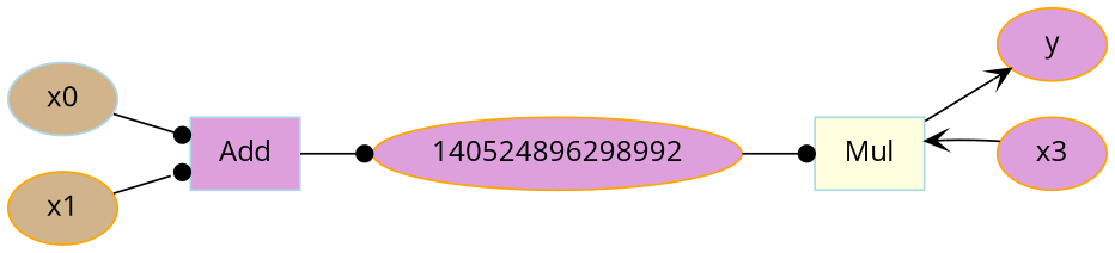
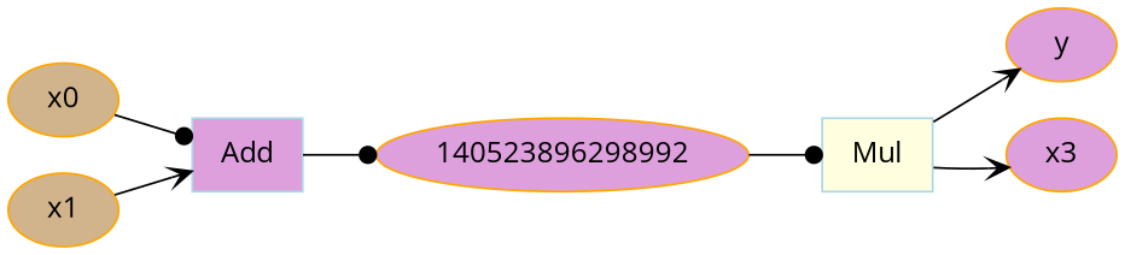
  digraph {
    fontname="Open Sans"
    rankdir=LR
    node [color=orange fillcolor=plum fontname="Open Sans" style=filled]
    edge [arrowhead=vee fontname="Open Sans"]
    n1 [label=y]
    n2 [color=lightblue fillcolor=lightyellow label=Mul shape=box]
-   140523896298992 [label=140524896298992]
+   140523896298992
    n4 [label=x3]
    n5 [color=lightblue label=Add shape=box]
-   n6 [color=lightblue fillcolor=tan label=x0]
+   n6 [fillcolor=tan label=x0]
    n7 [fillcolor=tan label=x1]
    n2 -> n1
    140523896298992 -> n2 [arrowhead=dot]
-   n4 -> n2
+   n2 -> n4
    n5 -> 140523896298992 [arrowhead=dot]
    n6 -> n5 [arrowhead=dot]
-   n7 -> n5 [arrowhead=dot]
+   n7 -> n5
  }
